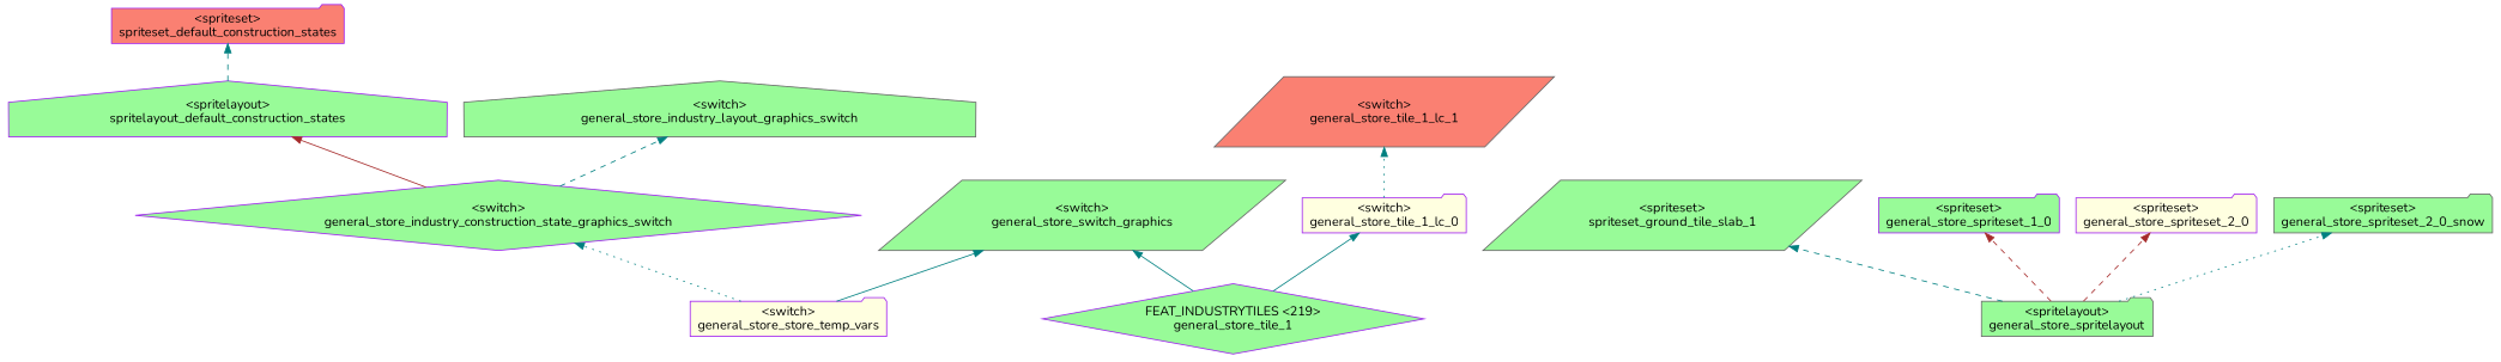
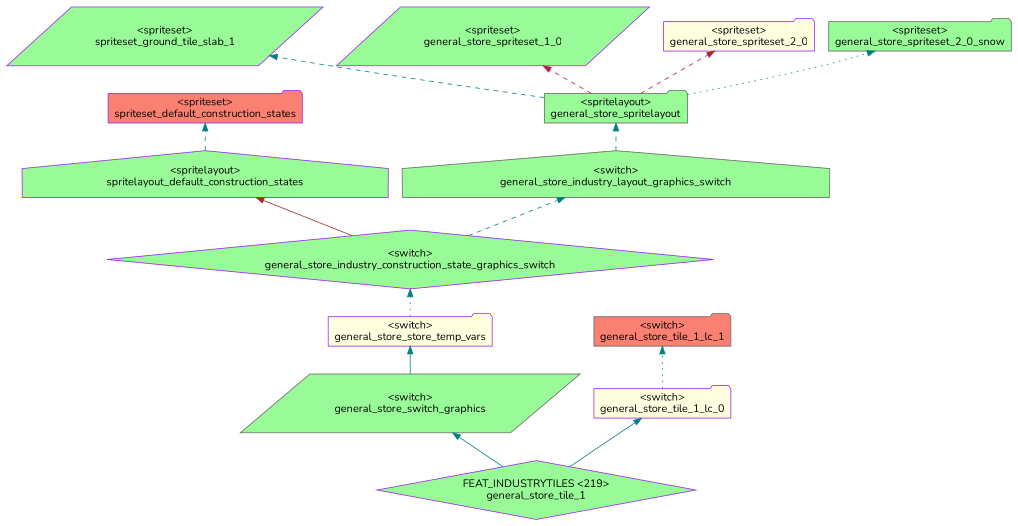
  digraph {
    fontname=Nunito
    rankdir=BT
    node [color=purple fillcolor=palegreen fontname=Nunito shape=folder style=filled]
    edge [color=teal fontname=Nunito style=dashed]
    n1 [fillcolor=salmon label="<spriteset>\nspriteset_default_construction_states"]
    n2 [label="<spritelayout>\nspritelayout_default_construction_states" shape=house]
-   n3 [color=gray40 label="<spriteset>\nspriteset_ground_tile_slab_1" shape=parallelogram]
-   n4 [label="<spriteset>\ngeneral_store_spriteset_1_0"]
+   n3 [label="<spriteset>\nspriteset_ground_tile_slab_1" shape=parallelogram]
+   n4 [label="<spriteset>\ngeneral_store_spriteset_1_0" shape=parallelogram]
    n5 [fillcolor=lightyellow label="<spriteset>\ngeneral_store_spriteset_2_0"]
    n6 [color=gray40 label="<spriteset>\ngeneral_store_spriteset_2_0_snow"]
    n7 [color=gray40 label="<spritelayout>\ngeneral_store_spritelayout"]
    n8 [color=gray40 label="<switch>\ngeneral_store_industry_layout_graphics_switch" shape=house]
    n9 [label="<switch>\ngeneral_store_industry_construction_state_graphics_switch" shape=diamond]
    n10 [fillcolor=lightyellow label="<switch>\ngeneral_store_store_temp_vars"]
    n11 [color=gray40 label="<switch>\ngeneral_store_switch_graphics" shape=parallelogram]
-   n12 [color=gray40 fillcolor=salmon label="<switch>\ngeneral_store_tile_1_lc_1" shape=parallelogram]
+   n12 [color=gray40 fillcolor=salmon label="<switch>\ngeneral_store_tile_1_lc_1"]
    n13 [fillcolor=lightyellow label="<switch>\ngeneral_store_tile_1_lc_0"]
    n14 [label="FEAT_INDUSTRYTILES <219>\ngeneral_store_tile_1" shape=diamond]
    n2 -> n1
    n7 -> n3
    n7 -> n4 [color=brown]
    n7 -> n5 [color=brown]
    n7 -> n6 [style=dotted]
+   n8 -> n7
    n9 -> n2 [color=brown style=solid]
    n9 -> n8
    n10 -> n9 [style=dotted]
-   n10 -> n11 [style=solid]
+   n11 -> n10 [style=solid]
    n13 -> n12 [style=dotted]
    n14 -> n11 [style=solid]
    n14 -> n13 [style=solid]
  }
